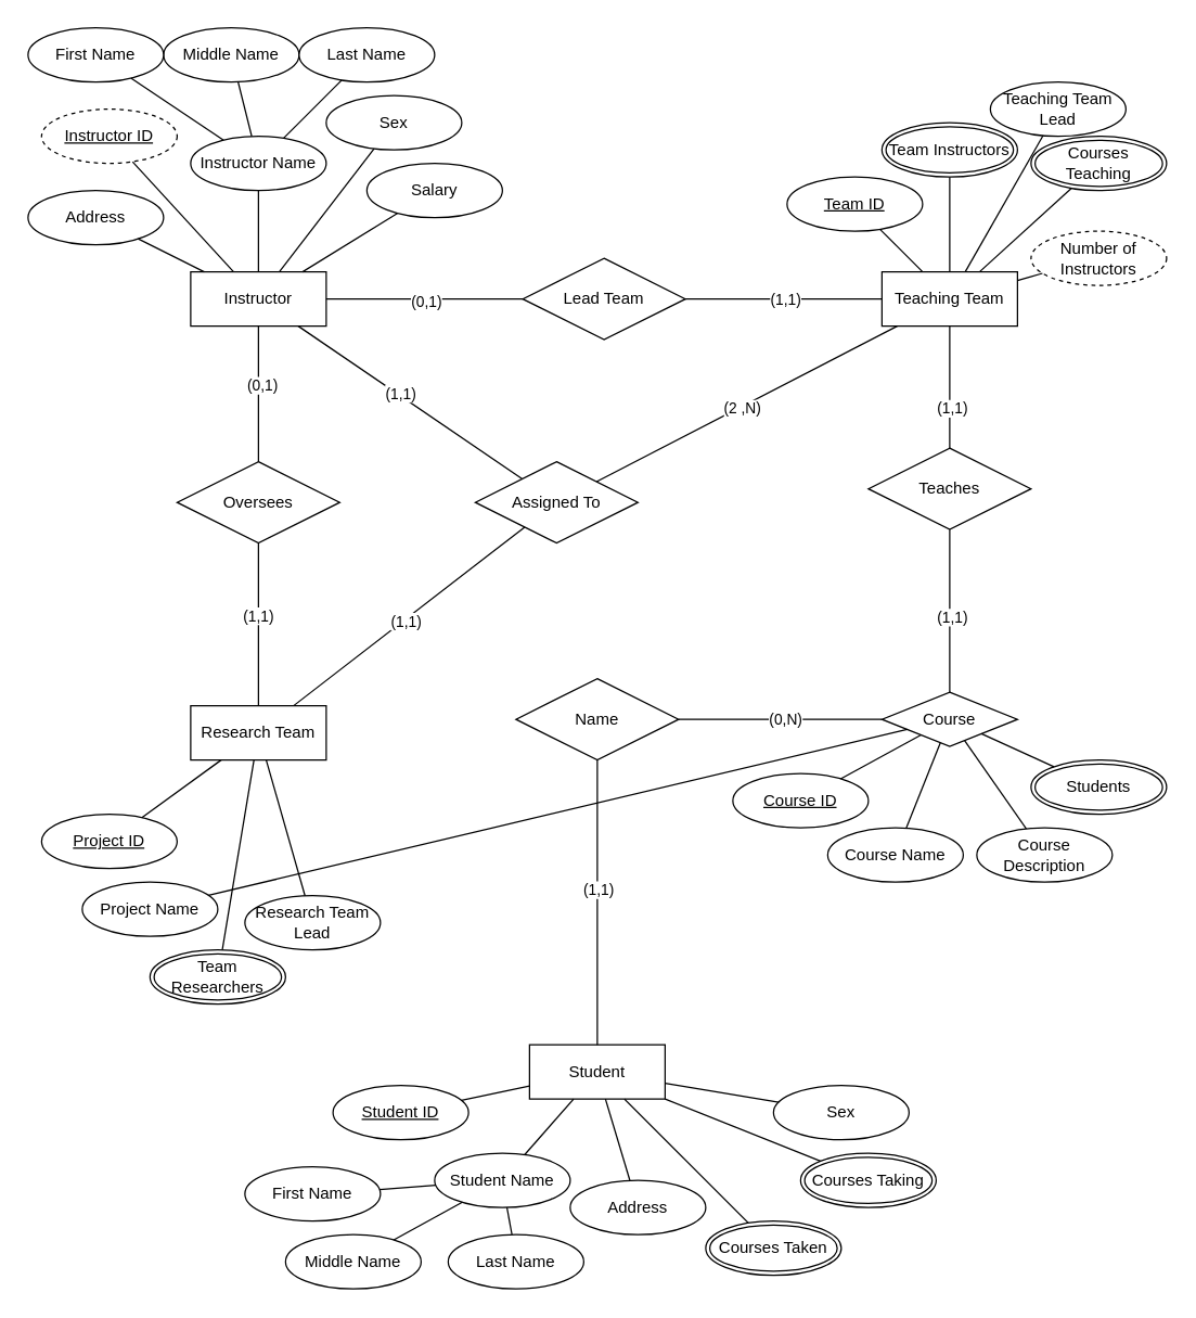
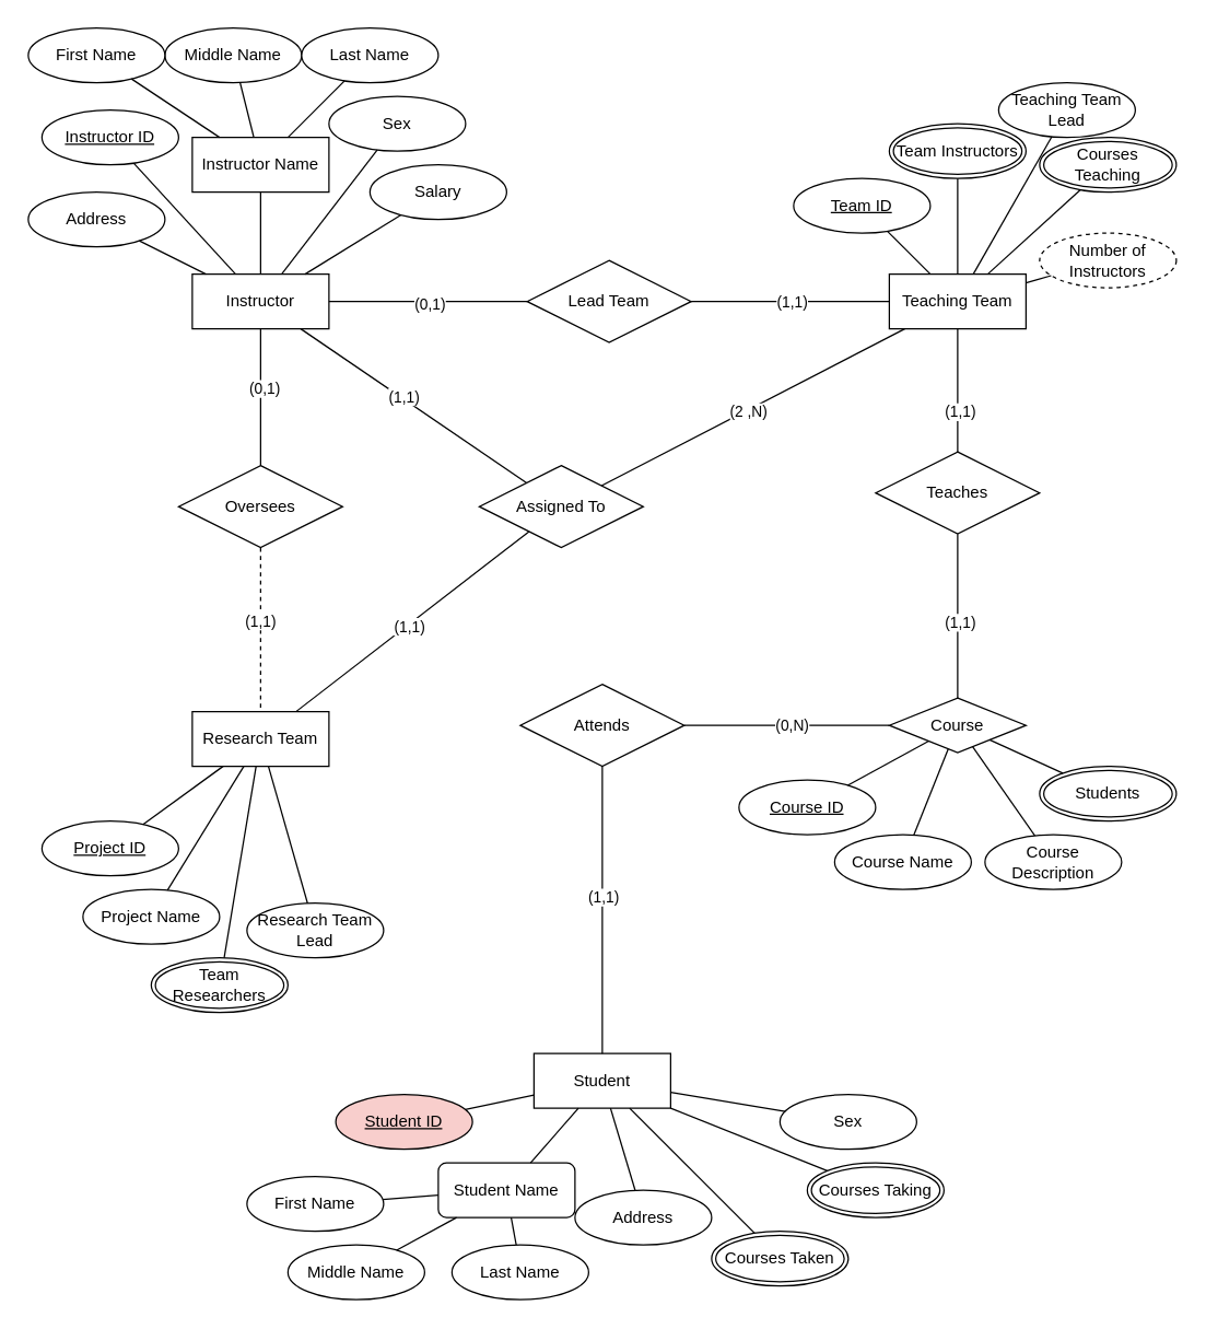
  <mxCell id="0" />
  <mxCell id="1" parent="0" />
  <mxCell id="2" value="Instructor" style="whiteSpace=wrap;html=1;align=center;" parent="1" vertex="1"><mxGeometry x="140" y="200" width="100" height="40" as="geometry" /></mxCell>
  <mxCell id="3" value="Student" style="whiteSpace=wrap;html=1;align=center;" parent="1" vertex="1"><mxGeometry x="390" y="770" width="100" height="40" as="geometry" /></mxCell>
  <mxCell id="4" value="Teaching Team" style="whiteSpace=wrap;html=1;align=center;" parent="1" vertex="1"><mxGeometry x="650" y="200" width="100" height="40" as="geometry" /></mxCell>
  <mxCell id="5" value="Research Team" style="whiteSpace=wrap;html=1;align=center;" parent="1" vertex="1"><mxGeometry x="140" y="520" width="100" height="40" as="geometry" /></mxCell>
  <mxCell id="6" value="Course" style="rhombus;whiteSpace=wrap;html=1;align=center;" parent="1" vertex="1"><mxGeometry x="650" y="510" width="100" height="40" as="geometry" /></mxCell>
  <mxCell id="7" value="" style="endArrow=none;html=1;rounded=0;" parent="1" source="2" target="9" edge="1"><mxGeometry relative="1" as="geometry"><mxPoint x="200" y="330" as="sourcePoint" /><mxPoint x="360" y="330" as="targetPoint" /></mxGeometry></mxCell>
  <mxCell id="8" value="(1,1)" style="edgeLabel;html=1;align=center;verticalAlign=middle;resizable=0;points=[];" parent="7" vertex="1" connectable="0"><mxGeometry x="-0.1" y="1" relative="1" as="geometry"><mxPoint as="offset" /></mxGeometry></mxCell>
  <mxCell id="9" value="Assigned To" style="shape=rhombus;perimeter=rhombusPerimeter;whiteSpace=wrap;html=1;align=center;" parent="1" vertex="1"><mxGeometry x="350" y="340" width="120" height="60" as="geometry" /></mxCell>
  <mxCell id="10" value="" style="endArrow=none;html=1;rounded=0;" parent="1" source="9" target="4" edge="1"><mxGeometry relative="1" as="geometry"><mxPoint x="440" y="240" as="sourcePoint" /><mxPoint x="600" y="240" as="targetPoint" /></mxGeometry></mxCell>
  <mxCell id="11" value="(2 ,N)" style="edgeLabel;html=1;align=center;verticalAlign=middle;resizable=0;points=[];" parent="10" vertex="1" connectable="0"><mxGeometry x="-0.036" y="-1" relative="1" as="geometry"><mxPoint as="offset" /></mxGeometry></mxCell>
  <mxCell id="12" value="" style="endArrow=none;html=1;rounded=0;" parent="1" source="9" target="5" edge="1"><mxGeometry relative="1" as="geometry"><mxPoint x="370" y="410" as="sourcePoint" /><mxPoint x="530" y="410" as="targetPoint" /></mxGeometry></mxCell>
  <mxCell id="13" value="(1,1)" style="edgeLabel;html=1;align=center;verticalAlign=middle;resizable=0;points=[];" parent="12" vertex="1" connectable="0"><mxGeometry x="0.037" y="1" relative="1" as="geometry"><mxPoint as="offset" /></mxGeometry></mxCell>
  <mxCell id="14" value="Teaches" style="shape=rhombus;perimeter=rhombusPerimeter;whiteSpace=wrap;html=1;align=center;" parent="1" vertex="1"><mxGeometry x="640" y="330" width="120" height="60" as="geometry" /></mxCell>
  <mxCell id="15" value="" style="endArrow=none;html=1;rounded=0;" parent="1" source="4" target="14" edge="1"><mxGeometry relative="1" as="geometry"><mxPoint x="560" y="490" as="sourcePoint" /><mxPoint x="720" y="490" as="targetPoint" /></mxGeometry></mxCell>
  <mxCell id="16" value="(1,1)" style="edgeLabel;html=1;align=center;verticalAlign=middle;resizable=0;points=[];" parent="15" vertex="1" connectable="0"><mxGeometry x="0.323" y="1" relative="1" as="geometry"><mxPoint as="offset" /></mxGeometry></mxCell>
  <mxCell id="17" value="" style="endArrow=none;html=1;rounded=0;" parent="1" source="14" target="6" edge="1"><mxGeometry relative="1" as="geometry"><mxPoint x="600" y="350" as="sourcePoint" /><mxPoint x="760" y="350" as="targetPoint" /></mxGeometry></mxCell>
  <mxCell id="18" value="(1,1)" style="edgeLabel;html=1;align=center;verticalAlign=middle;resizable=0;points=[];" parent="17" vertex="1" connectable="0"><mxGeometry x="0.061" y="1" relative="1" as="geometry"><mxPoint as="offset" /></mxGeometry></mxCell>
  <mxCell id="19" value="Number of Instructors" style="ellipse;whiteSpace=wrap;html=1;align=center;dashed=1;" parent="1" vertex="1"><mxGeometry x="760" y="170" width="100" height="40" as="geometry" /></mxCell>
  <mxCell id="20" value="" style="endArrow=none;html=1;rounded=0;" parent="1" source="19" target="4" edge="1"><mxGeometry relative="1" as="geometry"><mxPoint x="440" y="300" as="sourcePoint" /><mxPoint x="600" y="300" as="targetPoint" /></mxGeometry></mxCell>
  <mxCell id="21" value="" style="endArrow=none;html=1;rounded=0;" parent="1" source="22" target="2" edge="1"><mxGeometry relative="1" as="geometry"><mxPoint x="114.43" y="167.45" as="sourcePoint" /><mxPoint x="360" y="100" as="targetPoint" /></mxGeometry></mxCell>
- <mxCell id="22" value="Instructor ID" style="ellipse;whiteSpace=wrap;html=1;align=center;fontStyle=4;dashed=1;" parent="1" vertex="1"><mxGeometry x="30" y="80" width="100" height="40" as="geometry" /></mxCell>
- <mxCell id="23" value="Instructor Name" style="ellipse;whiteSpace=wrap;html=1;align=center;" parent="1" vertex="1"><mxGeometry x="140" y="100" width="100" height="40" as="geometry" /></mxCell>
+ <mxCell id="22" value="Instructor ID" style="ellipse;whiteSpace=wrap;html=1;align=center;fontStyle=4;" parent="1" vertex="1"><mxGeometry x="30" y="80" width="100" height="40" as="geometry" /></mxCell>
+ <mxCell id="23" value="Instructor Name" style="whiteSpace=wrap;html=1;align=center;rounded=0;" parent="1" vertex="1"><mxGeometry x="140" y="100" width="100" height="40" as="geometry" /></mxCell>
  <mxCell id="24" value="Team ID" style="ellipse;whiteSpace=wrap;html=1;align=center;fontStyle=4;" parent="1" vertex="1"><mxGeometry x="580" y="130" width="100" height="40" as="geometry" /></mxCell>
  <mxCell id="25" value="Project ID" style="ellipse;whiteSpace=wrap;html=1;align=center;fontStyle=4;" parent="1" vertex="1"><mxGeometry x="30" y="600" width="100" height="40" as="geometry" /></mxCell>
  <mxCell id="26" value="" style="endArrow=none;html=1;rounded=0;" parent="1" source="25" target="5" edge="1"><mxGeometry relative="1" as="geometry"><mxPoint x="240" y="630" as="sourcePoint" /><mxPoint x="400" y="630" as="targetPoint" /></mxGeometry></mxCell>
  <mxCell id="27" value="" style="endArrow=none;html=1;rounded=0;" parent="1" source="24" target="4" edge="1"><mxGeometry relative="1" as="geometry"><mxPoint x="440" y="280" as="sourcePoint" /><mxPoint x="600" y="280" as="targetPoint" /></mxGeometry></mxCell>
  <mxCell id="28" value="Course ID" style="ellipse;whiteSpace=wrap;html=1;align=center;fontStyle=4;" parent="1" vertex="1"><mxGeometry x="540" y="570" width="100" height="40" as="geometry" /></mxCell>
  <mxCell id="29" value="" style="endArrow=none;html=1;rounded=0;" parent="1" source="6" target="28" edge="1"><mxGeometry relative="1" as="geometry"><mxPoint x="610" y="680" as="sourcePoint" /><mxPoint x="770" y="680" as="targetPoint" /></mxGeometry></mxCell>
  <mxCell id="30" value="" style="endArrow=none;html=1;rounded=0;" parent="1" source="23" target="2" edge="1"><mxGeometry relative="1" as="geometry"><mxPoint x="230" y="140" as="sourcePoint" /><mxPoint x="390" y="140" as="targetPoint" /></mxGeometry></mxCell>
  <mxCell id="31" value="Middle Name" style="ellipse;whiteSpace=wrap;html=1;align=center;" parent="1" vertex="1"><mxGeometry x="120" width="100" height="40" as="geometry" y="20" /></mxCell>
  <mxCell id="32" value="" style="endArrow=none;html=1;rounded=0;" parent="1" source="31" target="23" edge="1"><mxGeometry relative="1" as="geometry"><mxPoint x="180" y="150" as="sourcePoint" /><mxPoint x="340" y="150" as="targetPoint" /></mxGeometry></mxCell>
  <mxCell id="33" value="Last Name" style="ellipse;whiteSpace=wrap;html=1;align=center;" parent="1" vertex="1"><mxGeometry x="220" width="100" height="40" as="geometry" y="20" /></mxCell>
  <mxCell id="34" value="" style="endArrow=none;html=1;rounded=0;" parent="1" source="33" target="23" edge="1"><mxGeometry relative="1" as="geometry"><mxPoint x="190" y="160" as="sourcePoint" /><mxPoint x="159" y="107" as="targetPoint" /></mxGeometry></mxCell>
  <mxCell id="35" value="First Name" style="ellipse;whiteSpace=wrap;html=1;align=center;" parent="1" vertex="1"><mxGeometry width="100" height="40" as="geometry" x="20" y="20" /></mxCell>
  <mxCell id="36" value="" style="endArrow=none;html=1;rounded=0;" parent="1" source="35" target="23" edge="1"><mxGeometry relative="1" as="geometry"><mxPoint x="50" y="70" as="sourcePoint" /><mxPoint x="120" y="50" as="targetPoint" /></mxGeometry></mxCell>
  <mxCell id="37" value="Address" style="ellipse;whiteSpace=wrap;html=1;align=center;" parent="1" vertex="1"><mxGeometry y="140" width="100" height="40" as="geometry" x="20" /></mxCell>
  <mxCell id="38" value="" style="endArrow=none;html=1;rounded=0;" parent="1" source="37" target="2" edge="1"><mxGeometry relative="1" as="geometry"><mxPoint x="200" y="130" as="sourcePoint" /><mxPoint x="360" y="130" as="targetPoint" /></mxGeometry></mxCell>
  <mxCell id="39" value="Sex" style="ellipse;whiteSpace=wrap;html=1;align=center;" parent="1" vertex="1"><mxGeometry x="240" y="70" width="100" height="40" as="geometry" /></mxCell>
  <mxCell id="40" value="Salary" style="ellipse;whiteSpace=wrap;html=1;align=center;" parent="1" vertex="1"><mxGeometry x="270" y="120" width="100" height="40" as="geometry" /></mxCell>
  <mxCell id="41" value="" style="endArrow=none;html=1;rounded=0;" parent="1" source="2" target="39" edge="1"><mxGeometry relative="1" as="geometry"><mxPoint x="240" y="220" as="sourcePoint" /><mxPoint x="400" y="220" as="targetPoint" /></mxGeometry></mxCell>
  <mxCell id="42" value="" style="endArrow=none;html=1;rounded=0;" parent="1" source="2" target="40" edge="1"><mxGeometry relative="1" as="geometry"><mxPoint x="260" y="210" as="sourcePoint" /><mxPoint x="420" y="210" as="targetPoint" /></mxGeometry></mxCell>
- <mxCell id="43" value="Name" style="shape=rhombus;perimeter=rhombusPerimeter;whiteSpace=wrap;html=1;align=center;" parent="1" vertex="1"><mxGeometry x="380" y="500" width="120" height="60" as="geometry" /></mxCell>
+ <mxCell id="43" value="Attends" style="shape=rhombus;perimeter=rhombusPerimeter;whiteSpace=wrap;html=1;align=center;" parent="1" vertex="1"><mxGeometry x="380" y="500" width="120" height="60" as="geometry" /></mxCell>
  <mxCell id="44" value="" style="endArrow=none;html=1;rounded=0;" parent="1" source="43" target="6" edge="1"><mxGeometry relative="1" as="geometry"><mxPoint x="600" y="700" as="sourcePoint" /><mxPoint x="760" y="700" as="targetPoint" /></mxGeometry></mxCell>
  <mxCell id="45" value="(0,N)" style="edgeLabel;html=1;align=center;verticalAlign=middle;resizable=0;points=[];" vertex="1" connectable="0" parent="44"><mxGeometry x="0.04" y="1" relative="1" as="geometry"><mxPoint as="offset" /></mxGeometry></mxCell>
  <mxCell id="46" value="" style="endArrow=none;html=1;rounded=0;" parent="1" source="43" target="3" edge="1"><mxGeometry relative="1" as="geometry"><mxPoint x="350" y="630" as="sourcePoint" /><mxPoint x="510" y="630" as="targetPoint" /></mxGeometry></mxCell>
  <mxCell id="47" value="(1,1)" style="edgeLabel;html=1;align=center;verticalAlign=middle;resizable=0;points=[];" vertex="1" connectable="0" parent="46"><mxGeometry x="-0.1" relative="1" as="geometry"><mxPoint as="offset" /></mxGeometry></mxCell>
  <mxCell id="48" value="Course Name" style="ellipse;whiteSpace=wrap;html=1;align=center;" parent="1" vertex="1"><mxGeometry x="610" y="610" width="100" height="40" as="geometry" /></mxCell>
  <mxCell id="49" value="Address" style="ellipse;whiteSpace=wrap;html=1;align=center;" parent="1" vertex="1"><mxGeometry x="420" y="870" width="100" height="40" as="geometry" /></mxCell>
- <mxCell id="50" value="Student Name" style="ellipse;whiteSpace=wrap;html=1;align=center;" parent="1" vertex="1"><mxGeometry x="320" y="850" width="100" height="40" as="geometry" /></mxCell>
+ <mxCell id="50" value="Student Name" style="whiteSpace=wrap;html=1;align=center;rounded=1;" parent="1" vertex="1"><mxGeometry x="320" y="850" width="100" height="40" as="geometry" /></mxCell>
  <mxCell id="51" value="Sex" style="ellipse;whiteSpace=wrap;html=1;align=center;" parent="1" vertex="1"><mxGeometry x="570" y="800" width="100" height="40" as="geometry" /></mxCell>
  <mxCell id="52" value="" style="endArrow=none;html=1;rounded=0;" edge="1" parent="1" source="6" target="48"><mxGeometry relative="1" as="geometry"><mxPoint x="610" y="720" as="sourcePoint" /><mxPoint x="770" y="720" as="targetPoint" /></mxGeometry></mxCell>
  <mxCell id="53" value="" style="endArrow=none;html=1;rounded=0;" edge="1" parent="1" source="6" target="54"><mxGeometry relative="1" as="geometry"><mxPoint x="640" y="750" as="sourcePoint" /><mxPoint x="800" y="750" as="targetPoint" /></mxGeometry></mxCell>
  <mxCell id="54" value="Course Description" style="ellipse;whiteSpace=wrap;html=1;align=center;" vertex="1" parent="1"><mxGeometry x="720" y="610" width="100" height="40" as="geometry" /></mxCell>
  <mxCell id="55" value="Courses Teaching" style="ellipse;shape=doubleEllipse;margin=3;whiteSpace=wrap;html=1;align=center;" vertex="1" parent="1"><mxGeometry x="760" y="100" width="100" height="40" as="geometry" /></mxCell>
  <mxCell id="56" value="" style="endArrow=none;html=1;rounded=0;" edge="1" parent="1" source="55" target="4"><mxGeometry relative="1" as="geometry"><mxPoint x="670" y="170" as="sourcePoint" /><mxPoint x="830" y="170" as="targetPoint" /></mxGeometry></mxCell>
  <mxCell id="57" value="Students" style="ellipse;shape=doubleEllipse;margin=3;whiteSpace=wrap;html=1;align=center;" vertex="1" parent="1"><mxGeometry x="760" y="560" width="100" height="40" as="geometry" /></mxCell>
  <mxCell id="58" value="" style="endArrow=none;html=1;rounded=0;" edge="1" parent="1" source="6" target="57"><mxGeometry relative="1" as="geometry"><mxPoint x="690" y="690" as="sourcePoint" /><mxPoint x="850" y="690" as="targetPoint" /></mxGeometry></mxCell>
- <mxCell id="59" value="Student ID" style="ellipse;whiteSpace=wrap;html=1;align=center;fontStyle=4;" vertex="1" parent="1"><mxGeometry x="245" y="800" width="100" height="40" as="geometry" /></mxCell>
+ <mxCell id="59" value="Student ID" style="ellipse;whiteSpace=wrap;html=1;align=center;fontStyle=4;fillColor=#f8cecc;" vertex="1" parent="1"><mxGeometry x="245" y="800" width="100" height="40" as="geometry" /></mxCell>
  <mxCell id="60" value="" style="endArrow=none;html=1;rounded=0;" edge="1" parent="1" source="59" target="3"><mxGeometry relative="1" as="geometry"><mxPoint x="230" y="680" as="sourcePoint" /><mxPoint x="390" y="680" as="targetPoint" /></mxGeometry></mxCell>
  <mxCell id="61" value="" style="endArrow=none;html=1;rounded=0;" edge="1" parent="1" source="50" target="3"><mxGeometry relative="1" as="geometry"><mxPoint x="390" y="850" as="sourcePoint" /><mxPoint x="550" y="850" as="targetPoint" /></mxGeometry></mxCell>
  <mxCell id="62" value="" style="endArrow=none;html=1;rounded=0;" edge="1" parent="1" source="3" target="49"><mxGeometry relative="1" as="geometry"><mxPoint x="360" y="970" as="sourcePoint" /><mxPoint x="520" y="970" as="targetPoint" /></mxGeometry></mxCell>
  <mxCell id="63" value="" style="endArrow=none;html=1;rounded=0;" edge="1" parent="1" source="3" target="51"><mxGeometry relative="1" as="geometry"><mxPoint x="590" y="790" as="sourcePoint" /><mxPoint x="750" y="790" as="targetPoint" /></mxGeometry></mxCell>
  <mxCell id="64" value="" style="endArrow=none;html=1;rounded=0;" edge="1" parent="1" source="65" target="50"><mxGeometry relative="1" as="geometry"><mxPoint x="80" y="950" as="sourcePoint" /><mxPoint x="240" y="950" as="targetPoint" /></mxGeometry></mxCell>
  <mxCell id="65" value="First Name" style="ellipse;whiteSpace=wrap;html=1;align=center;" vertex="1" parent="1"><mxGeometry x="180" y="860" width="100" height="40" as="geometry" /></mxCell>
  <mxCell id="66" value="Middle Name" style="ellipse;whiteSpace=wrap;html=1;align=center;" vertex="1" parent="1"><mxGeometry x="210" y="910" width="100" height="40" as="geometry" /></mxCell>
  <mxCell id="67" value="Last Name" style="ellipse;whiteSpace=wrap;html=1;align=center;" vertex="1" parent="1"><mxGeometry x="330" y="910" width="100" height="40" as="geometry" /></mxCell>
  <mxCell id="68" value="" style="endArrow=none;html=1;rounded=0;" edge="1" parent="1" source="66" target="50"><mxGeometry relative="1" as="geometry"><mxPoint x="220" y="1030" as="sourcePoint" /><mxPoint x="380" y="1030" as="targetPoint" /></mxGeometry></mxCell>
  <mxCell id="69" value="" style="endArrow=none;html=1;rounded=0;" edge="1" parent="1" source="67" target="50"><mxGeometry relative="1" as="geometry"><mxPoint x="210" y="1030" as="sourcePoint" /><mxPoint x="370" y="1030" as="targetPoint" /></mxGeometry></mxCell>
  <mxCell id="70" value="Team Instructors" style="ellipse;shape=doubleEllipse;margin=3;whiteSpace=wrap;html=1;align=center;" vertex="1" parent="1"><mxGeometry x="650" y="90" width="100" height="40" as="geometry" /></mxCell>
  <mxCell id="71" value="" style="endArrow=none;html=1;rounded=0;" edge="1" parent="1" source="70" target="4"><mxGeometry relative="1" as="geometry"><mxPoint x="520" y="100" as="sourcePoint" /><mxPoint x="680" y="100" as="targetPoint" /></mxGeometry></mxCell>
  <mxCell id="72" value="Project Name" style="ellipse;whiteSpace=wrap;html=1;align=center;" vertex="1" parent="1"><mxGeometry x="60" y="650" width="100" height="40" as="geometry" /></mxCell>
- <mxCell id="73" value="" style="endArrow=none;html=1;rounded=0;" edge="1" parent="1" source="72" target="6"><mxGeometry relative="1" as="geometry"><mxPoint x="170" y="600" as="sourcePoint" /><mxPoint x="330" y="600" as="targetPoint" /></mxGeometry></mxCell>
+ <mxCell id="73" value="" style="endArrow=none;html=1;rounded=0;" edge="1" parent="1" source="72" target="5"><mxGeometry relative="1" as="geometry"><mxPoint x="170" y="600" as="sourcePoint" /><mxPoint x="330" y="600" as="targetPoint" /></mxGeometry></mxCell>
  <mxCell id="74" value="Team Researchers" style="ellipse;shape=doubleEllipse;margin=3;whiteSpace=wrap;html=1;align=center;" vertex="1" parent="1"><mxGeometry x="110" y="700" width="100" height="40" as="geometry" /></mxCell>
  <mxCell id="75" value="" style="endArrow=none;html=1;rounded=0;" edge="1" parent="1" source="5" target="74"><mxGeometry relative="1" as="geometry"><mxPoint x="230" y="600" as="sourcePoint" /><mxPoint x="390" y="600" as="targetPoint" /></mxGeometry></mxCell>
  <mxCell id="76" value="Teaching Team Lead" style="ellipse;whiteSpace=wrap;html=1;align=center;" vertex="1" parent="1"><mxGeometry x="730" y="60" width="100" height="40" as="geometry" /></mxCell>
  <mxCell id="77" value="Research Team Lead" style="ellipse;whiteSpace=wrap;html=1;align=center;" vertex="1" parent="1"><mxGeometry x="180" y="660" width="100" height="40" as="geometry" /></mxCell>
  <mxCell id="78" value="" style="endArrow=none;html=1;rounded=0;" edge="1" parent="1" source="5" target="77"><mxGeometry relative="1" as="geometry"><mxPoint x="240" y="590" as="sourcePoint" /><mxPoint x="400" y="590" as="targetPoint" /></mxGeometry></mxCell>
  <mxCell id="79" value="" style="endArrow=none;html=1;rounded=0;" edge="1" parent="1" source="4" target="76"><mxGeometry relative="1" as="geometry"><mxPoint x="580" y="40" as="sourcePoint" /><mxPoint x="740" y="40" as="targetPoint" /></mxGeometry></mxCell>
  <mxCell id="80" value="Oversees" style="shape=rhombus;perimeter=rhombusPerimeter;whiteSpace=wrap;html=1;align=center;" vertex="1" parent="1"><mxGeometry x="130" y="340" width="120" height="60" as="geometry" /></mxCell>
  <mxCell id="81" value="" style="endArrow=none;html=1;rounded=0;" edge="1" parent="1" source="80" target="2"><mxGeometry relative="1" as="geometry"><mxPoint x="60" y="290" as="sourcePoint" /><mxPoint x="220" y="290" as="targetPoint" /></mxGeometry></mxCell>
  <mxCell id="82" value="(0,1)" style="edgeLabel;html=1;align=center;verticalAlign=middle;resizable=0;points=[];" vertex="1" connectable="0" parent="81"><mxGeometry x="-0.026" y="-2" relative="1" as="geometry"><mxPoint y="-8" as="offset" /></mxGeometry></mxCell>
- <mxCell id="83" value="" style="endArrow=none;html=1;rounded=0;" edge="1" parent="1" source="80" target="5"><mxGeometry relative="1" as="geometry"><mxPoint x="60" y="440" as="sourcePoint" /><mxPoint x="220" y="440" as="targetPoint" /></mxGeometry></mxCell>
+ <mxCell id="83" value="" style="endArrow=none;html=1;rounded=0;dashed=1;" edge="1" parent="1" source="80" target="5"><mxGeometry relative="1" as="geometry"><mxPoint x="60" y="440" as="sourcePoint" /><mxPoint x="220" y="440" as="targetPoint" /></mxGeometry></mxCell>
  <mxCell id="84" value="(1,1)" style="edgeLabel;html=1;align=center;verticalAlign=middle;resizable=0;points=[];" vertex="1" connectable="0" parent="83"><mxGeometry x="-0.111" y="-1" relative="1" as="geometry"><mxPoint as="offset" /></mxGeometry></mxCell>
  <mxCell id="85" value="Lead Team" style="shape=rhombus;perimeter=rhombusPerimeter;whiteSpace=wrap;html=1;align=center;" vertex="1" parent="1"><mxGeometry x="385" y="190" width="120" height="60" as="geometry" /></mxCell>
  <mxCell id="86" value="" style="endArrow=none;html=1;rounded=0;" edge="1" parent="1" source="2" target="85"><mxGeometry relative="1" as="geometry"><mxPoint x="270" y="280" as="sourcePoint" /><mxPoint x="430" y="280" as="targetPoint" /></mxGeometry></mxCell>
  <mxCell id="87" value="(0,1)" style="edgeLabel;html=1;align=center;verticalAlign=middle;resizable=0;points=[];" vertex="1" connectable="0" parent="86"><mxGeometry y="-1" relative="1" as="geometry"><mxPoint as="offset" /></mxGeometry></mxCell>
  <mxCell id="88" value="" style="endArrow=none;html=1;rounded=0;" edge="1" parent="1" source="85" target="4"><mxGeometry relative="1" as="geometry"><mxPoint x="390" y="270" as="sourcePoint" /><mxPoint x="550" y="270" as="targetPoint" /></mxGeometry></mxCell>
  <mxCell id="89" value="(1,1)" style="edgeLabel;html=1;align=center;verticalAlign=middle;resizable=0;points=[];" vertex="1" connectable="0" parent="88"><mxGeometry x="0.01" relative="1" as="geometry"><mxPoint as="offset" /></mxGeometry></mxCell>
  <mxCell id="90" value="Courses Taking" style="ellipse;shape=doubleEllipse;margin=3;whiteSpace=wrap;html=1;align=center;" vertex="1" parent="1"><mxGeometry x="590" y="850" width="100" height="40" as="geometry" /></mxCell>
  <mxCell id="91" value="" style="endArrow=none;html=1;rounded=0;" edge="1" parent="1" source="3" target="90"><mxGeometry relative="1" as="geometry"><mxPoint x="530" y="990" as="sourcePoint" /><mxPoint x="690" y="990" as="targetPoint" /></mxGeometry></mxCell>
  <mxCell id="92" value="Courses Taken" style="ellipse;shape=doubleEllipse;margin=3;whiteSpace=wrap;html=1;align=center;" vertex="1" parent="1"><mxGeometry x="520" y="900" width="100" height="40" as="geometry" /></mxCell>
  <mxCell id="93" value="" style="endArrow=none;html=1;rounded=0;" edge="1" parent="1" source="3" target="92"><mxGeometry relative="1" as="geometry"><mxPoint x="510" y="940" as="sourcePoint" /><mxPoint x="670" y="940" as="targetPoint" /></mxGeometry></mxCell>
